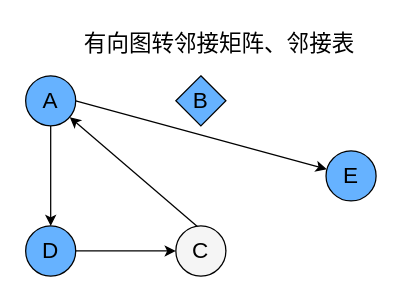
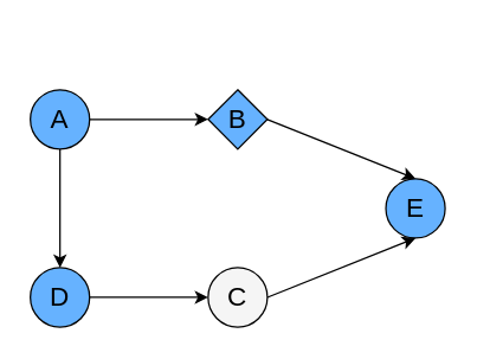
  <mxCell id="0" />
  <mxCell id="1" parent="0" />
- <mxCell id="2" style="edgeStyle=none;html=1;exitX=1;exitY=0.5;exitDx=0;exitDy=0;" edge="1" parent="1" source="4" target="12"><mxGeometry relative="1" as="geometry" /></mxCell>
+ <mxCell id="2" style="edgeStyle=none;html=1;exitX=1;exitY=0.5;exitDx=0;exitDy=0;entryX=0;entryY=0.5;entryDx=0;entryDy=0;" edge="1" parent="1" source="4" target="6"><mxGeometry relative="1" as="geometry" /></mxCell>
  <mxCell id="3" style="edgeStyle=none;html=1;exitX=0.5;exitY=1;exitDx=0;exitDy=0;entryX=0.5;entryY=0;entryDx=0;entryDy=0;" edge="1" parent="1" source="4" target="10"><mxGeometry relative="1" as="geometry" /></mxCell>
  <mxCell id="4" value="&lt;font style=&quot;color: rgb(0, 0, 0); font-size: 18px;&quot;&gt;A&lt;/font&gt;" style="ellipse;whiteSpace=wrap;html=1;aspect=fixed;fillColor=#66B2FF;" parent="1" vertex="1"><mxGeometry x="20" y="60" width="40" height="40" as="geometry" /></mxCell>
+ <mxCell id="5" style="edgeStyle=none;html=1;exitX=1;exitY=0.5;exitDx=0;exitDy=0;entryX=0.5;entryY=0;entryDx=0;entryDy=0;" edge="1" parent="1" source="6" target="12"><mxGeometry relative="1" as="geometry" /></mxCell>
  <mxCell id="6" value="&lt;font style=&quot;color: rgb(0, 0, 0); font-size: 18px;&quot;&gt;B&lt;/font&gt;" style="rhombus;whiteSpace=wrap;html=1;aspect=fixed;fillColor=#66B2FF;" parent="1" vertex="1"><mxGeometry x="140" y="60" width="40" height="40" as="geometry" /></mxCell>
- <mxCell id="7" style="edgeStyle=none;html=1;exitX=1;exitY=0.5;exitDx=0;exitDy=0;" edge="1" parent="1" source="8" target="4"><mxGeometry relative="1" as="geometry" /></mxCell>
+ <mxCell id="7" style="edgeStyle=none;html=1;exitX=1;exitY=0.5;exitDx=0;exitDy=0;entryX=0.5;entryY=1;entryDx=0;entryDy=0;" edge="1" parent="1" source="8" target="12"><mxGeometry relative="1" as="geometry" /></mxCell>
  <mxCell id="8" value="&lt;font style=&quot;color: rgb(0, 0, 0); font-size: 18px;&quot;&gt;C&lt;/font&gt;" style="ellipse;whiteSpace=wrap;html=1;aspect=fixed;fillColor=#f5f5f5;" parent="1" vertex="1"><mxGeometry x="140" y="180" width="40" height="40" as="geometry" /></mxCell>
  <mxCell id="9" style="edgeStyle=none;html=1;exitX=1;exitY=0.5;exitDx=0;exitDy=0;entryX=0;entryY=0.5;entryDx=0;entryDy=0;" edge="1" parent="1" source="10" target="8"><mxGeometry relative="1" as="geometry" /></mxCell>
  <mxCell id="10" value="&lt;font style=&quot;color: rgb(0, 0, 0); font-size: 18px;&quot;&gt;D&lt;/font&gt;" style="ellipse;whiteSpace=wrap;html=1;aspect=fixed;fillColor=#66B2FF;" parent="1" vertex="1"><mxGeometry x="20" y="180" width="40" height="40" as="geometry" /></mxCell>
- <mxCell id="11" value="&lt;font style=&quot;font-size: 18px;&quot;&gt;有向图转邻接矩阵、邻接表&lt;/font&gt;" style="text;html=1;align=center;verticalAlign=middle;whiteSpace=wrap;rounded=0;" parent="1" vertex="1"><mxGeometry x="60" y="20" width="230" height="30" as="geometry" /></mxCell>
  <mxCell id="12" value="&lt;span style=&quot;font-size: 18px;&quot;&gt;E&lt;/span&gt;" style="ellipse;whiteSpace=wrap;html=1;aspect=fixed;fillColor=#66B2FF;" parent="1" vertex="1"><mxGeometry x="260" y="120" width="40" height="40" as="geometry" /></mxCell>
